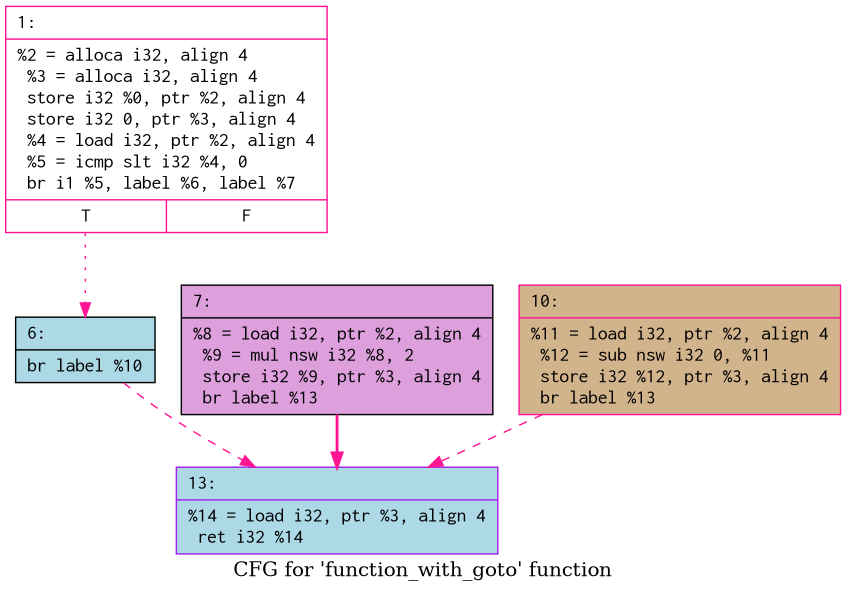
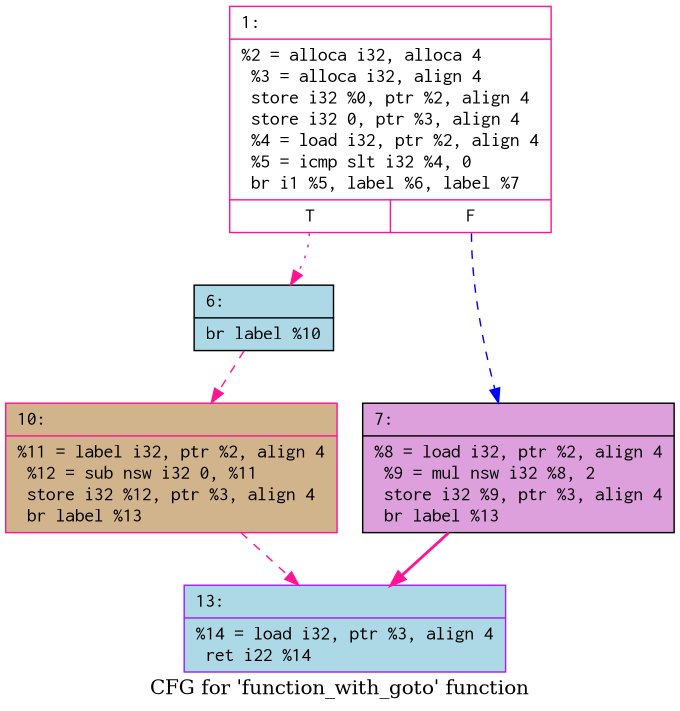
  digraph {
    label="CFG for 'function_with_goto' function"
    node [color=deeppink fillcolor=lightblue fontname=Courier shape=record style=filled]
    edge [color=deeppink style=dashed]
-   n1 [fillcolor=white label="{1:\l|  %2 = alloca i32, align 4\l  %3 = alloca i32, align 4\l  store i32 %0, ptr %2, align 4\l  store i32 0, ptr %3, align 4\l  %4 = load i32, ptr %2, align 4\l  %5 = icmp slt i32 %4, 0\l  br i1 %5, label %6, label %7\l|{<s0>T|<s1>F}}"]
+   n1 [fillcolor=white label="{1:\l|  %2 = alloca i32, alloca 4\l  %3 = alloca i32, align 4\l  store i32 %0, ptr %2, align 4\l  store i32 0, ptr %3, align 4\l  %4 = load i32, ptr %2, align 4\l  %5 = icmp slt i32 %4, 0\l  br i1 %5, label %6, label %7\l|{<s0>T|<s1>F}}"]
    n2 [color=black label="{6:\l|  br label %10\l}"]
    n3 [color=black fillcolor=plum label="{7:\l|  %8 = load i32, ptr %2, align 4\l  %9 = mul nsw i32 %8, 2\l  store i32 %9, ptr %3, align 4\l  br label %13\l}"]
-   n4 [fillcolor=tan label="{10:\l|  %11 = load i32, ptr %2, align 4\l  %12 = sub nsw i32 0, %11\l  store i32 %12, ptr %3, align 4\l  br label %13\l}"]
-   n5 [color=purple label="{13:\l|  %14 = load i32, ptr %3, align 4\l  ret i32 %14\l}"]
+   n4 [fillcolor=tan label="{10:\l|  %11 = label i32, ptr %2, align 4\l  %12 = sub nsw i32 0, %11\l  store i32 %12, ptr %3, align 4\l  br label %13\l}"]
+   n5 [color=purple label="{13:\l|  %14 = load i32, ptr %3, align 4\l  ret i22 %14\l}"]
    n1 -> n2 [style=dotted tailport=s0]
-   n2 -> n5
+   n1 -> n3 [color=blue tailport=s1]
+   n2 -> n4
    n3 -> n5 [style=bold]
    n4 -> n5
  }
